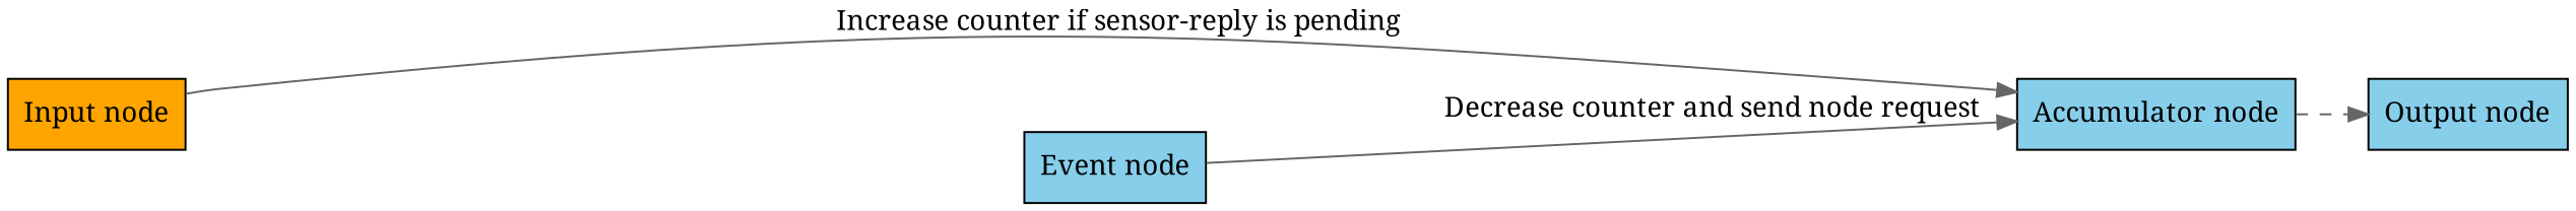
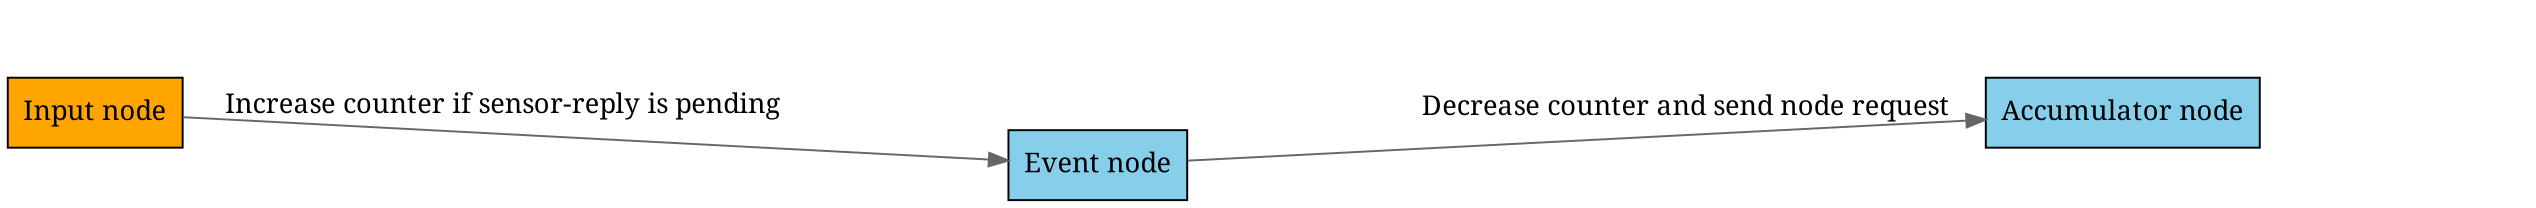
  digraph {
    fontname="Noto Serif"
    rankdir=LR
    node [fillcolor=skyblue fontname="Noto Serif" shape=rectangle style=filled]
    edge [color=gray40 fontname="Noto Serif"]
    n1 [fillcolor=orange label="Input node"]
    n2 [label="Accumulator node"]
-   n3 [label="Output node"]
    n4 [label="Event node"]
-   n1 -> n2 [label=" Increase counter if sensor-reply is pending"]
-   n2 -> n3 [style=dashed]
+   n1 -> n4 [label=" Increase counter if sensor-reply is pending"]
    n4 -> n2 [label=" Decrease counter and send node request"]
  }
